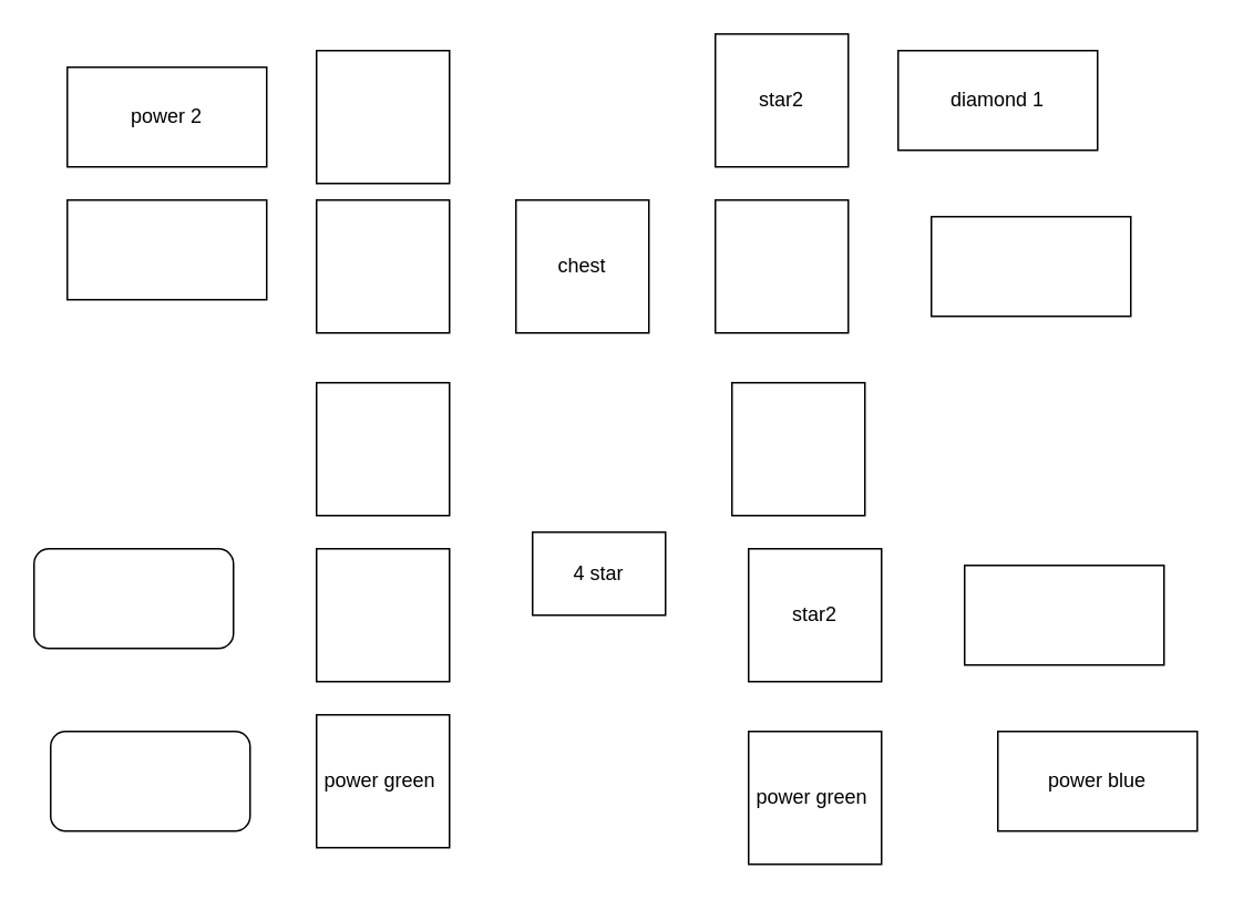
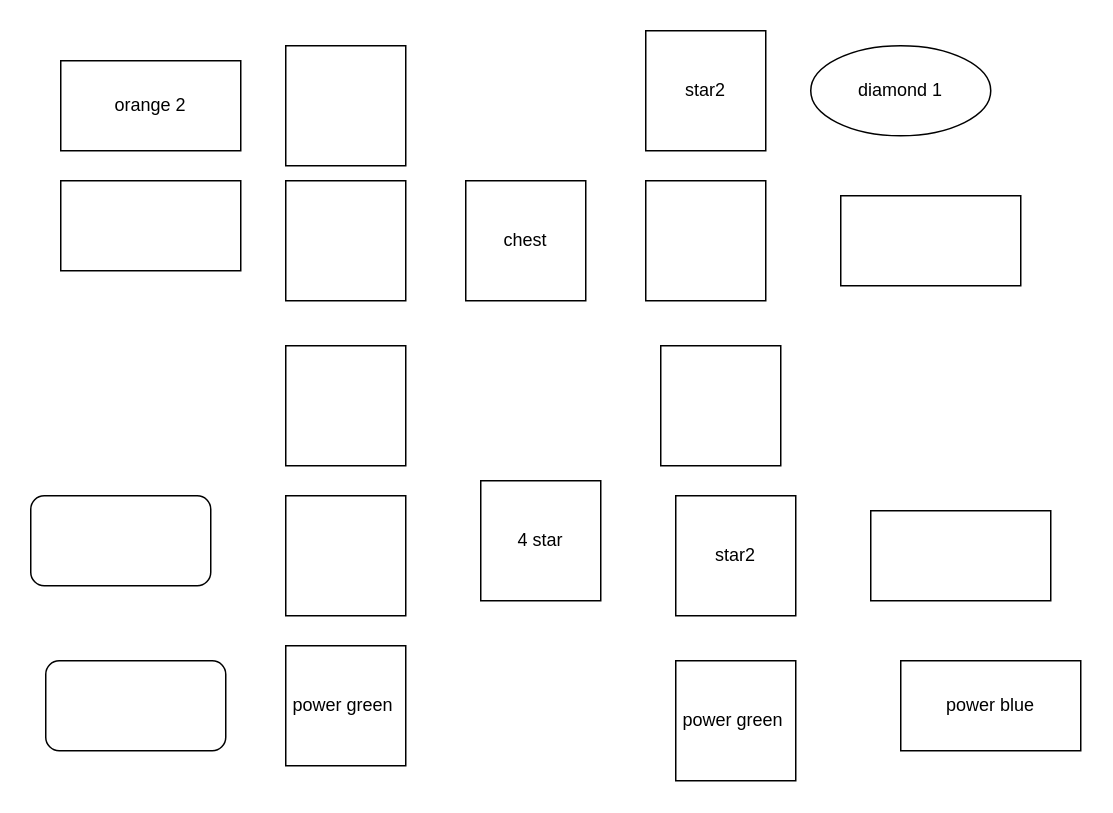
  <mxCell id="0" />
  <mxCell id="1" parent="0" />
- <mxCell id="2" value="power 2" style="rounded=0;whiteSpace=wrap;html=1;" vertex="1" parent="1"><mxGeometry x="40" y="40" width="120" height="60" as="geometry" /></mxCell>
+ <mxCell id="2" value="orange 2" style="rounded=0;whiteSpace=wrap;html=1;" vertex="1" parent="1"><mxGeometry x="40" y="40" width="120" height="60" as="geometry" /></mxCell>
  <mxCell id="3" value="power blue" style="rounded=0;whiteSpace=wrap;html=1;" vertex="1" parent="1"><mxGeometry x="600" y="440" width="120" height="60" as="geometry" /></mxCell>
  <mxCell id="4" value="chest" style="whiteSpace=wrap;html=1;aspect=fixed;" vertex="1" parent="1"><mxGeometry x="310" y="120" width="80" height="80" as="geometry" /></mxCell>
- <mxCell id="5" value="4 star" style="whiteSpace=wrap;html=1;aspect=fixed;" vertex="1" parent="1"><mxGeometry x="320" y="320" width="80" height="50" as="geometry" /></mxCell>
+ <mxCell id="5" value="4 star" style="whiteSpace=wrap;html=1;aspect=fixed;" vertex="1" parent="1"><mxGeometry x="320" y="320" width="80" height="80" as="geometry" /></mxCell>
  <mxCell id="6" value="" style="rounded=0;whiteSpace=wrap;html=1;" vertex="1" parent="1"><mxGeometry x="40" y="120" width="120" height="60" as="geometry" /></mxCell>
  <mxCell id="7" value="" style="whiteSpace=wrap;html=1;aspect=fixed;" vertex="1" parent="1"><mxGeometry x="190" y="30" width="80" height="80" as="geometry" /></mxCell>
  <mxCell id="8" value="" style="whiteSpace=wrap;html=1;aspect=fixed;" vertex="1" parent="1"><mxGeometry x="190" y="120" width="80" height="80" as="geometry" /></mxCell>
  <mxCell id="9" value="" style="whiteSpace=wrap;html=1;aspect=fixed;" vertex="1" parent="1"><mxGeometry x="430" y="120" width="80" height="80" as="geometry" /></mxCell>
  <mxCell id="10" value="star2" style="whiteSpace=wrap;html=1;aspect=fixed;" vertex="1" parent="1"><mxGeometry x="430" y="20" width="80" height="80" as="geometry" /></mxCell>
- <mxCell id="11" value="diamond 1" style="rounded=0;whiteSpace=wrap;html=1;" vertex="1" parent="1"><mxGeometry x="540" y="30" width="120" height="60" as="geometry" /></mxCell>
+ <mxCell id="11" value="diamond 1" style="ellipse;whiteSpace=wrap;html=1;" vertex="1" parent="1"><mxGeometry x="540" y="30" width="120" height="60" as="geometry" /></mxCell>
  <mxCell id="12" value="" style="rounded=0;whiteSpace=wrap;html=1;" vertex="1" parent="1"><mxGeometry x="560" y="130" width="120" height="60" as="geometry" /></mxCell>
  <mxCell id="13" value="" style="whiteSpace=wrap;html=1;aspect=fixed;" vertex="1" parent="1"><mxGeometry x="190" y="230" width="80" height="80" as="geometry" /></mxCell>
  <mxCell id="14" value="" style="whiteSpace=wrap;html=1;aspect=fixed;" vertex="1" parent="1"><mxGeometry x="440" y="230" width="80" height="80" as="geometry" /></mxCell>
  <mxCell id="15" value="" style="whiteSpace=wrap;html=1;aspect=fixed;" vertex="1" parent="1"><mxGeometry x="190" y="330" width="80" height="80" as="geometry" /></mxCell>
  <mxCell id="16" value="power green&amp;nbsp;" style="whiteSpace=wrap;html=1;aspect=fixed;" vertex="1" parent="1"><mxGeometry x="190" y="430" width="80" height="80" as="geometry" /></mxCell>
  <mxCell id="17" value="star2" style="whiteSpace=wrap;html=1;aspect=fixed;" vertex="1" parent="1"><mxGeometry x="450" y="330" width="80" height="80" as="geometry" /></mxCell>
  <mxCell id="18" value="power green&amp;nbsp;" style="whiteSpace=wrap;html=1;aspect=fixed;" vertex="1" parent="1"><mxGeometry x="450" y="440" width="80" height="80" as="geometry" /></mxCell>
  <mxCell id="19" value="" style="rounded=0;whiteSpace=wrap;html=1;" vertex="1" parent="1"><mxGeometry x="580" y="340" width="120" height="60" as="geometry" /></mxCell>
  <mxCell id="20" value="" style="rounded=1;whiteSpace=wrap;html=1;" vertex="1" parent="1"><mxGeometry x="20" y="330" width="120" height="60" as="geometry" /></mxCell>
  <mxCell id="21" value="" style="rounded=1;whiteSpace=wrap;html=1;" vertex="1" parent="1"><mxGeometry x="30" y="440" width="120" height="60" as="geometry" /></mxCell>
